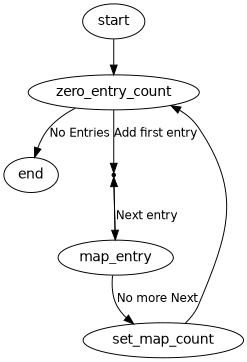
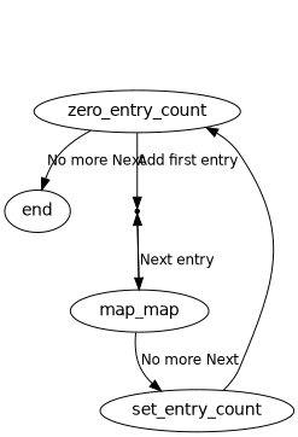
  digraph {
    node [fontname=Helvetica]
    edge [fontname=Helvetica fontsize=12 weight=10]
-   start
    zero_entry_count
    end
    action_map [shape=point]
-   map_entry
-   set_entry_count [label=set_map_count]
-   start -> zero_entry_count
-   zero_entry_count -> end [label="No Entries" weight=""]
+   map_entry [label=map_map]
+   set_entry_count
+   zero_entry_count -> end [label="No more Next" weight=""]
    zero_entry_count -> action_map [label="Add first entry"]
    action_map -> map_entry
    map_entry -> action_map [label="Next entry" weight=""]
    map_entry -> set_entry_count [label="No more Next"]
    set_entry_count -> zero_entry_count
  }
